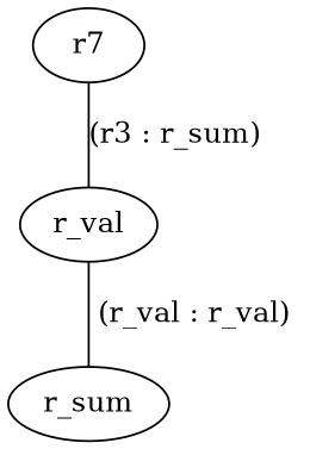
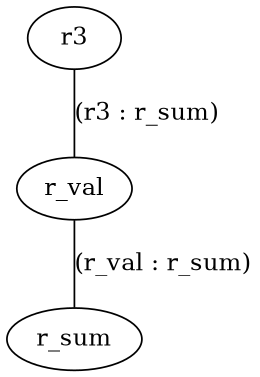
  graph {
    n1 [label=r_sum]
    n2 [label=r_val]
-   n3 [label=r7]
-   n2 -- n1 [label="(r_val : r_val)"]
+   n3 [label=r3]
+   n2 -- n1 [label="(r_val : r_sum)"]
    n3 -- n2 [label="(r3 : r_sum)"]
  }
